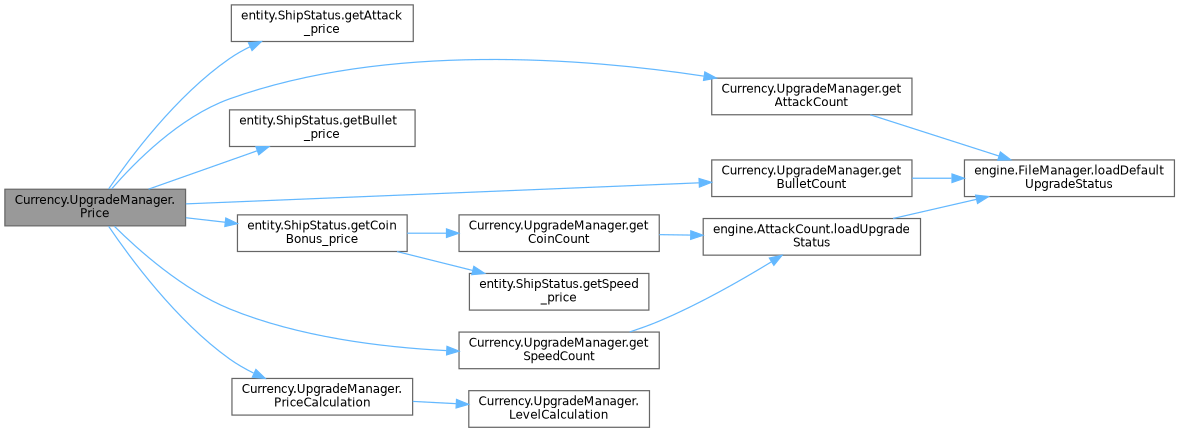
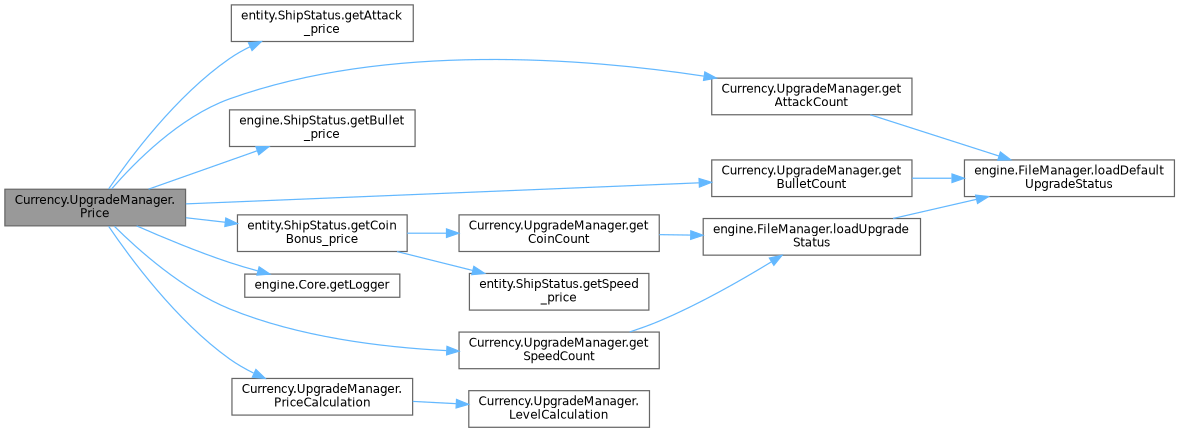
  digraph {
    rankdir=LR
    node [color=grey40 fillcolor=white fontname=Helvetica fontsize=10 shape=box style=filled]
    edge [color=steelblue1 fontname=Helvetica fontsize=10 labelfontname=Helvetica labelfontsize=10 style=solid]
    n1 [color=gray40 fillcolor=grey60 fontcolor=black height=0.2 label="Currency.UpgradeManager.\lPrice" width=0.4]
    n2 [height=0.2 label="entity.ShipStatus.getAttack\l_price" width=0.4]
    n3 [height=0.2 label="Currency.UpgradeManager.get\lAttackCount" width=0.4]
-   n4 [height=0.2 label="entity.ShipStatus.getBullet\l_price" width=0.4]
+   n4 [height=0.2 label="engine.ShipStatus.getBullet\l_price" width=0.4]
    n5 [height=0.2 label="Currency.UpgradeManager.get\lBulletCount" width=0.4]
    n6 [height=0.2 label="entity.ShipStatus.getCoin\lBonus_price" width=0.4]
+   n7 [height=0.2 label="engine.Core.getLogger" width=0.4]
    n8 [height=0.2 label="Currency.UpgradeManager.get\lSpeedCount" width=0.4]
    n9 [height=0.2 label="Currency.UpgradeManager.\lPriceCalculation" width=0.4]
    n10 [height=0.2 label="engine.FileManager.loadDefault\lUpgradeStatus" width=0.4]
    n11 [height=0.2 label="Currency.UpgradeManager.get\lCoinCount" width=0.4]
    n12 [height=0.2 label="entity.ShipStatus.getSpeed\l_price" width=0.4]
-   n13 [height=0.2 label="engine.AttackCount.loadUpgrade\lStatus" width=0.4]
+   n13 [height=0.2 label="engine.FileManager.loadUpgrade\lStatus" width=0.4]
    n14 [height=0.2 label="Currency.UpgradeManager.\lLevelCalculation" width=0.4]
    n1 -> n2
    n1 -> n3
    n1 -> n4
    n1 -> n5
    n1 -> n6
+   n1 -> n7
    n1 -> n8
    n1 -> n9
    n3 -> n10
    n5 -> n10
    n6 -> n11
    n6 -> n12
    n8 -> n13
    n9 -> n14
    n11 -> n13
    n13 -> n10
  }
